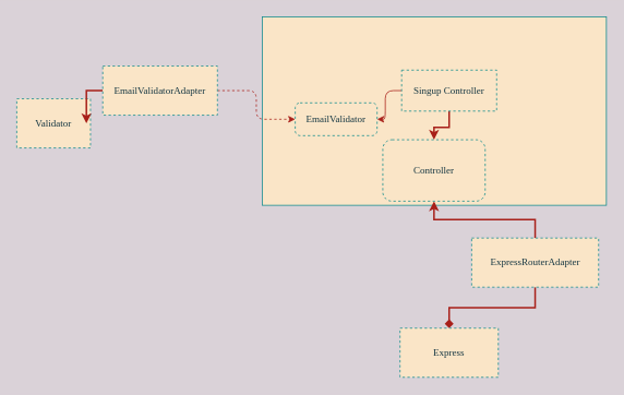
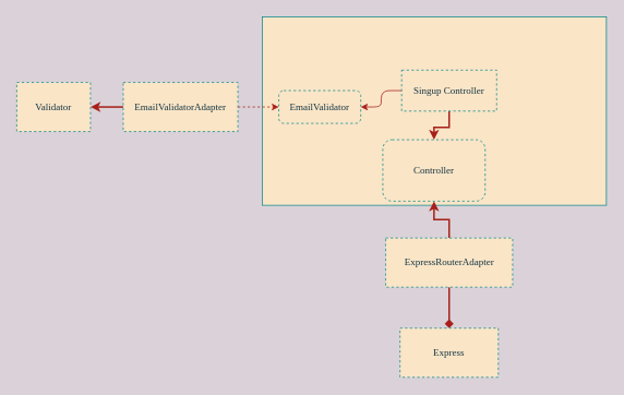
  <mxCell id="0" />
  <mxCell id="1" parent="0" />
  <mxCell id="2" value="" style="rounded=0;whiteSpace=wrap;html=1;sketch=0;strokeColor=#0F8B8D;fillColor=#FAE5C7;fontColor=#143642;" vertex="1" parent="1"><mxGeometry x="320" y="20" width="420" height="230" as="geometry" /></mxCell>
  <mxCell id="3" style="edgeStyle=orthogonalEdgeStyle;rounded=0;orthogonalLoop=1;jettySize=auto;html=1;entryX=0.5;entryY=0;entryDx=0;entryDy=0;strokeWidth=2;fontFamily=Verdana;strokeColor=#A8201A;labelBackgroundColor=#DAD2D8;fontColor=#143642;" edge="1" parent="1" source="5" target="9"><mxGeometry relative="1" as="geometry" /></mxCell>
  <mxCell id="4" style="edgeStyle=orthogonalEdgeStyle;curved=0;rounded=1;sketch=0;orthogonalLoop=1;jettySize=auto;html=1;strokeColor=#A8201A;fillColor=#FAE5C7;fontColor=#143642;" edge="1" parent="1" source="5" target="15"><mxGeometry relative="1" as="geometry" /></mxCell>
  <mxCell id="5" value="&lt;font face=&quot;Verdana&quot;&gt;Singup Controller&lt;/font&gt;" style="rounded=0;whiteSpace=wrap;html=1;dashed=1;fillColor=#FAE5C7;strokeColor=#0F8B8D;fontColor=#143642;" vertex="1" parent="1"><mxGeometry x="490" y="85" width="116" height="50" as="geometry" /></mxCell>
  <mxCell id="6" style="edgeStyle=orthogonalEdgeStyle;rounded=0;orthogonalLoop=1;jettySize=auto;html=1;strokeColor=#A8201A;strokeWidth=2;fontFamily=Verdana;labelBackgroundColor=#DAD2D8;fontColor=#143642;" edge="1" parent="1" source="8" target="9"><mxGeometry relative="1" as="geometry" /></mxCell>
  <mxCell id="7" value="" style="edgeStyle=orthogonalEdgeStyle;rounded=0;orthogonalLoop=1;jettySize=auto;html=1;strokeColor=#A8201A;strokeWidth=2;fontFamily=Verdana;labelBackgroundColor=#DAD2D8;fontColor=#143642;endArrow=diamond;" edge="1" parent="1" source="8" target="10"><mxGeometry relative="1" as="geometry" /></mxCell>
- <mxCell id="8" value="ExpressRouterAdapter" style="rounded=0;whiteSpace=wrap;html=1;dashed=1;fillColor=#FAE5C7;strokeColor=#0F8B8D;fontFamily=Verdana;fontColor=#143642;" vertex="1" parent="1"><mxGeometry x="575.5" y="290" width="155" height="60" as="geometry" /></mxCell>
+ <mxCell id="8" value="ExpressRouterAdapter" style="rounded=0;whiteSpace=wrap;html=1;dashed=1;fillColor=#FAE5C7;strokeColor=#0F8B8D;fontFamily=Verdana;fontColor=#143642;" vertex="1" parent="1"><mxGeometry x="470.5" y="290" width="155" height="60" as="geometry" /></mxCell>
  <mxCell id="9" value="Controller" style="rounded=1;whiteSpace=wrap;html=1;dashed=1;fillColor=#FAE5C7;fontFamily=Verdana;strokeColor=#0F8B8D;fontColor=#143642;" vertex="1" parent="1"><mxGeometry x="467" y="170" width="125" height="75" as="geometry" /></mxCell>
  <mxCell id="10" value="Express" style="rounded=0;whiteSpace=wrap;html=1;strokeColor=#0F8B8D;fillColor=#FAE5C7;fontFamily=Verdana;dashed=1;fontColor=#143642;" vertex="1" parent="1"><mxGeometry x="488" y="400" width="120" height="60" as="geometry" /></mxCell>
- <mxCell id="11" value="Validator" style="rounded=0;whiteSpace=wrap;html=1;dashed=1;strokeColor=#0F8B8D;fillColor=#FAE5C7;fontFamily=Verdana;fontColor=#143642;" vertex="1" parent="1"><mxGeometry x="20" y="120" width="90" height="60" as="geometry" /></mxCell>
+ <mxCell id="11" value="Validator" style="rounded=0;whiteSpace=wrap;html=1;dashed=1;strokeColor=#0F8B8D;fillColor=#FAE5C7;fontFamily=Verdana;fontColor=#143642;" vertex="1" parent="1"><mxGeometry x="20" y="100" width="90" height="60" as="geometry" /></mxCell>
  <mxCell id="12" value="" style="edgeStyle=orthogonalEdgeStyle;rounded=0;orthogonalLoop=1;jettySize=auto;html=1;strokeColor=#A8201A;strokeWidth=2;fontFamily=Verdana;labelBackgroundColor=#DAD2D8;fontColor=#143642;" edge="1" parent="1" source="14" target="11"><mxGeometry relative="1" as="geometry" /></mxCell>
  <mxCell id="13" value="" style="edgeStyle=orthogonalEdgeStyle;curved=0;rounded=1;sketch=0;orthogonalLoop=1;jettySize=auto;html=1;strokeColor=#A8201A;fillColor=#FAE5C7;fontColor=#143642;dashed=1;" edge="1" parent="1" source="14" target="15"><mxGeometry relative="1" as="geometry" /></mxCell>
- <mxCell id="14" value="EmailValidatorAdapter" style="rounded=0;whiteSpace=wrap;html=1;dashed=1;strokeColor=#0F8B8D;fillColor=#FAE5C7;fontFamily=Verdana;fontColor=#143642;" vertex="1" parent="1"><mxGeometry x="125" y="80" width="140" height="60" as="geometry" /></mxCell>
- <mxCell id="15" value="EmailValidator" style="rounded=1;whiteSpace=wrap;html=1;dashed=1;strokeColor=#0F8B8D;fillColor=#FAE5C7;fontFamily=Verdana;fontColor=#143642;" vertex="1" parent="1"><mxGeometry x="360" y="125" width="100" height="40" as="geometry" /></mxCell>
+ <mxCell id="14" value="EmailValidatorAdapter" style="rounded=0;whiteSpace=wrap;html=1;dashed=1;strokeColor=#0F8B8D;fillColor=#FAE5C7;fontFamily=Verdana;fontColor=#143642;" vertex="1" parent="1"><mxGeometry x="150" y="100" width="140" height="60" as="geometry" /></mxCell>
+ <mxCell id="15" value="EmailValidator" style="rounded=1;whiteSpace=wrap;html=1;dashed=1;strokeColor=#0F8B8D;fillColor=#FAE5C7;fontFamily=Verdana;fontColor=#143642;" vertex="1" parent="1"><mxGeometry x="340" y="110" width="100" height="40" as="geometry" /></mxCell>
